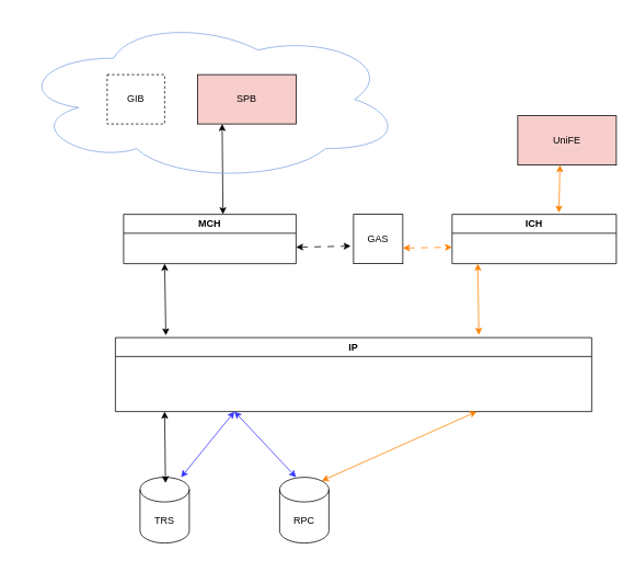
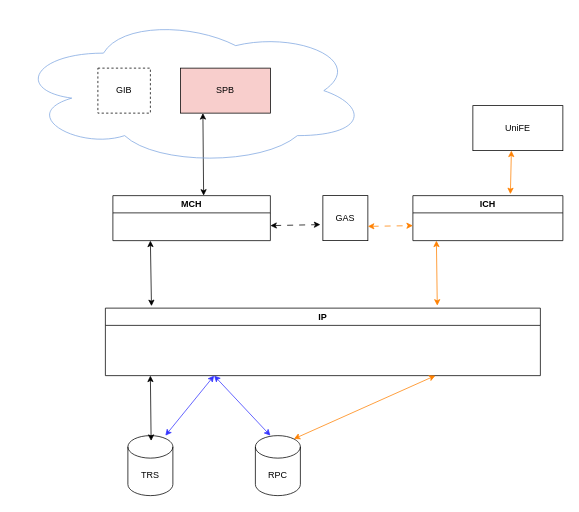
  <mxCell id="0" />
  <mxCell id="1" parent="0" />
  <mxCell id="2" value="MCH" style="swimlane;whiteSpace=wrap;html=1;" vertex="1" parent="1"><mxGeometry x="150" y="260" width="210" height="60" as="geometry" /></mxCell>
  <mxCell id="3" value="IP" style="swimlane;whiteSpace=wrap;html=1;" vertex="1" parent="1"><mxGeometry x="140" y="410" width="580" height="90" as="geometry" /></mxCell>
  <mxCell id="4" value="GIB" style="rounded=0;whiteSpace=wrap;html=1;dashed=1;" vertex="1" parent="1"><mxGeometry x="130" y="90" width="70" height="60" as="geometry" /></mxCell>
  <mxCell id="5" value="SPB" style="rounded=0;whiteSpace=wrap;html=1;fillColor=#f8cecc;" vertex="1" parent="1"><mxGeometry x="240" y="90" width="120" height="60" as="geometry" /></mxCell>
  <mxCell id="6" value="ICH" style="swimlane;whiteSpace=wrap;html=1;" vertex="1" parent="1"><mxGeometry x="550" y="260" width="200" height="60" as="geometry" /></mxCell>
- <mxCell id="7" value="UniFE" style="rounded=0;whiteSpace=wrap;html=1;fillColor=#f8cecc;" vertex="1" parent="1"><mxGeometry x="630" y="140" width="120" height="60" as="geometry" /></mxCell>
+ <mxCell id="7" value="UniFE" style="rounded=0;whiteSpace=wrap;html=1;" vertex="1" parent="1"><mxGeometry x="630" y="140" width="120" height="60" as="geometry" /></mxCell>
  <mxCell id="8" value="TRS" style="shape=cylinder3;whiteSpace=wrap;html=1;boundedLbl=1;backgroundOutline=1;size=15;" vertex="1" parent="1"><mxGeometry x="170" y="580" width="60" height="80" as="geometry" /></mxCell>
  <mxCell id="9" value="RPC" style="shape=cylinder3;whiteSpace=wrap;html=1;boundedLbl=1;backgroundOutline=1;size=15;" vertex="1" parent="1"><mxGeometry x="340" y="580" width="60" height="80" as="geometry" /></mxCell>
  <mxCell id="10" value="" style="endArrow=classic;startArrow=classic;html=1;rounded=0;entryX=0.25;entryY=1;entryDx=0;entryDy=0;strokeColor=#3333FF;" edge="1" parent="1" target="3"><mxGeometry width="50" height="50" relative="1" as="geometry"><mxPoint x="220" y="580" as="sourcePoint" /><mxPoint x="270" y="530" as="targetPoint" /></mxGeometry></mxCell>
  <mxCell id="11" value="" style="endArrow=classic;startArrow=classic;html=1;rounded=0;entryX=0.25;entryY=1;entryDx=0;entryDy=0;strokeColor=#3333FF;" edge="1" parent="1" target="3"><mxGeometry width="50" height="50" relative="1" as="geometry"><mxPoint x="360" y="580" as="sourcePoint" /><mxPoint x="410" y="530" as="targetPoint" /></mxGeometry></mxCell>
  <mxCell id="12" value="" style="endArrow=classic;startArrow=classic;html=1;rounded=0;exitX=0.106;exitY=-0.03;exitDx=0;exitDy=0;exitPerimeter=0;" edge="1" parent="1" source="3"><mxGeometry width="50" height="50" relative="1" as="geometry"><mxPoint x="175" y="410" as="sourcePoint" /><mxPoint x="200" y="320" as="targetPoint" /></mxGeometry></mxCell>
  <mxCell id="13" value="" style="endArrow=classic;startArrow=classic;html=1;rounded=0;exitX=0.106;exitY=-0.03;exitDx=0;exitDy=0;exitPerimeter=0;entryX=0.532;entryY=0.65;entryDx=0;entryDy=0;entryPerimeter=0;" edge="1" parent="1" target="21"><mxGeometry width="50" height="50" relative="1" as="geometry"><mxPoint x="271" y="260" as="sourcePoint" /><mxPoint x="150" y="240" as="targetPoint" /></mxGeometry></mxCell>
  <mxCell id="14" value="" style="endArrow=classic;startArrow=classic;html=1;rounded=0;exitX=0.106;exitY=-0.03;exitDx=0;exitDy=0;exitPerimeter=0;" edge="1" parent="1"><mxGeometry width="50" height="50" relative="1" as="geometry"><mxPoint x="201" y="587" as="sourcePoint" /><mxPoint x="200" y="500" as="targetPoint" /></mxGeometry></mxCell>
  <mxCell id="15" value="GAS" style="rounded=0;whiteSpace=wrap;html=1;" vertex="1" parent="1"><mxGeometry x="430" y="260" width="60" height="60" as="geometry" /></mxCell>
  <mxCell id="16" value="" style="endArrow=classic;startArrow=classic;html=1;rounded=0;entryX=-0.056;entryY=0.644;entryDx=0;entryDy=0;entryPerimeter=0;dashed=1;dashPattern=8 8;" edge="1" parent="1" target="15"><mxGeometry width="50" height="50" relative="1" as="geometry"><mxPoint x="360" y="300" as="sourcePoint" /><mxPoint x="410" y="250" as="targetPoint" /></mxGeometry></mxCell>
  <mxCell id="17" value="" style="endArrow=classic;startArrow=classic;html=1;rounded=0;dashed=1;dashPattern=8 8;strokeColor=#FF8000;" edge="1" parent="1"><mxGeometry width="50" height="50" relative="1" as="geometry"><mxPoint x="490" y="301" as="sourcePoint" /><mxPoint x="550" y="300" as="targetPoint" /></mxGeometry></mxCell>
  <mxCell id="18" value="" style="endArrow=classic;startArrow=classic;html=1;rounded=0;entryX=0.178;entryY=1.033;entryDx=0;entryDy=0;entryPerimeter=0;strokeColor=#FF8000;" edge="1" parent="1"><mxGeometry width="50" height="50" relative="1" as="geometry"><mxPoint x="680" y="258.02" as="sourcePoint" /><mxPoint x="681.36" y="200" as="targetPoint" /></mxGeometry></mxCell>
  <mxCell id="19" value="" style="endArrow=classic;startArrow=classic;html=1;rounded=0;entryX=0.178;entryY=1.033;entryDx=0;entryDy=0;entryPerimeter=0;exitX=0.763;exitY=-0.037;exitDx=0;exitDy=0;exitPerimeter=0;strokeColor=#FF8000;" edge="1" parent="1" source="3"><mxGeometry width="50" height="50" relative="1" as="geometry"><mxPoint x="580" y="378.02" as="sourcePoint" /><mxPoint x="581.36" y="320" as="targetPoint" /></mxGeometry></mxCell>
  <mxCell id="20" value="" style="endArrow=classic;startArrow=classic;html=1;rounded=0;entryX=0.178;entryY=1.033;entryDx=0;entryDy=0;entryPerimeter=0;exitX=0.855;exitY=0;exitDx=0;exitDy=4.35;exitPerimeter=0;strokeColor=#FF8000;" edge="1" parent="1" source="9"><mxGeometry width="50" height="50" relative="1" as="geometry"><mxPoint x="581.64" y="587" as="sourcePoint" /><mxPoint x="580" y="500" as="targetPoint" /></mxGeometry></mxCell>
  <mxCell id="21" value="" style="ellipse;shape=cloud;whiteSpace=wrap;html=1;fillColor=none;strokeColor=#7EA6E0;" vertex="1" parent="1"><mxGeometry x="20" y="20" width="470" height="200" as="geometry" /></mxCell>
